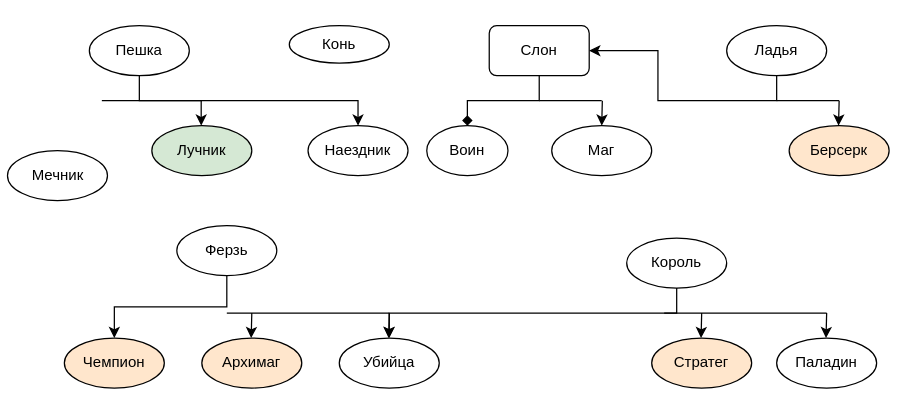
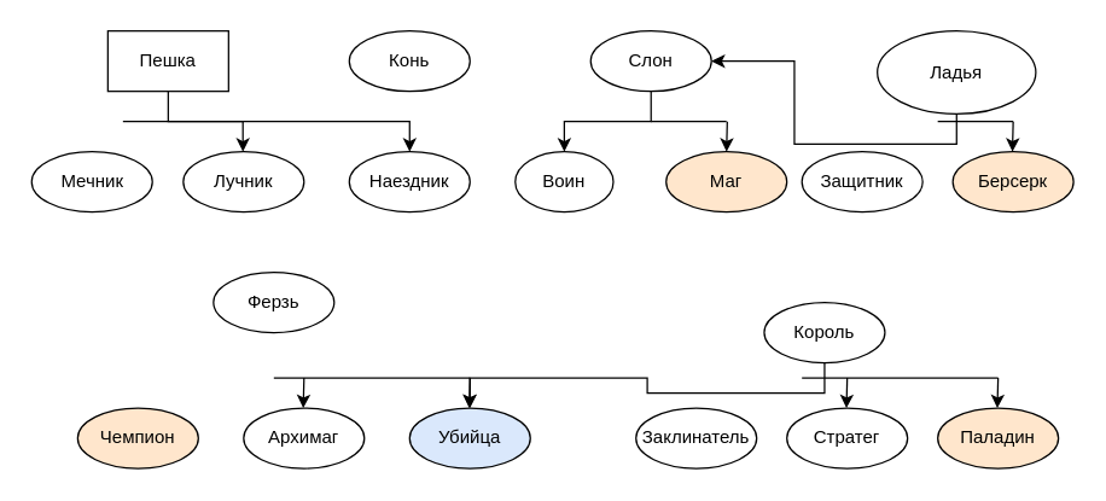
  <mxCell id="0" />
  <mxCell id="1" parent="0" />
- <mxCell id="2" style="edgeStyle=orthogonalEdgeStyle;rounded=0;orthogonalLoop=1;jettySize=auto;html=1;exitX=0.5;exitY=1;exitDx=0;exitDy=0;entryX=0.5;entryY=0;entryDx=0;entryDy=0;endArrow=diamond;" parent="1" source="3" target="18" edge="1"><mxGeometry relative="1" as="geometry" /></mxCell>
- <mxCell id="3" value="Слон" style="whiteSpace=wrap;html=1;rounded=1;" parent="1" vertex="1"><mxGeometry x="391" y="20" width="80" height="40" as="geometry" /></mxCell>
- <mxCell id="4" value="Конь" style="ellipse;whiteSpace=wrap;html=1;" parent="1" vertex="1"><mxGeometry x="231" y="20" width="80" height="30" as="geometry" /></mxCell>
+ <mxCell id="2" style="edgeStyle=orthogonalEdgeStyle;rounded=0;orthogonalLoop=1;jettySize=auto;html=1;exitX=0.5;exitY=1;exitDx=0;exitDy=0;entryX=0.5;entryY=0;entryDx=0;entryDy=0;" parent="1" source="3" target="18" edge="1"><mxGeometry relative="1" as="geometry" /></mxCell>
+ <mxCell id="3" value="Слон" style="ellipse;whiteSpace=wrap;html=1;" parent="1" vertex="1"><mxGeometry x="391" y="20" width="80" height="40" as="geometry" /></mxCell>
+ <mxCell id="4" value="Конь" style="ellipse;whiteSpace=wrap;html=1;" parent="1" vertex="1"><mxGeometry x="231" y="20" width="80" height="40" as="geometry" /></mxCell>
  <mxCell id="5" style="edgeStyle=orthogonalEdgeStyle;rounded=0;orthogonalLoop=1;jettySize=auto;html=1;exitX=0.5;exitY=1;exitDx=0;exitDy=0;" parent="1" source="6" target="16" edge="1"><mxGeometry relative="1" as="geometry" /></mxCell>
- <mxCell id="6" value="Пешка" style="ellipse;whiteSpace=wrap;html=1;" parent="1" vertex="1"><mxGeometry x="71" y="20" width="80" height="40" as="geometry" /></mxCell>
+ <mxCell id="6" value="Пешка" style="whiteSpace=wrap;html=1;rounded=0;" parent="1" vertex="1"><mxGeometry x="71" y="20" width="80" height="40" as="geometry" /></mxCell>
  <mxCell id="7" style="edgeStyle=orthogonalEdgeStyle;rounded=0;orthogonalLoop=1;jettySize=auto;html=1;exitX=0.5;exitY=1;exitDx=0;exitDy=0;" parent="1" source="8" target="3" edge="1"><mxGeometry relative="1" as="geometry" /></mxCell>
- <mxCell id="8" value="Ладья" style="ellipse;whiteSpace=wrap;html=1;" parent="1" vertex="1"><mxGeometry x="581" y="20" width="80" height="40" as="geometry" /></mxCell>
+ <mxCell id="8" value="Ладья" style="ellipse;whiteSpace=wrap;html=1;" parent="1" vertex="1"><mxGeometry x="581" y="20" width="105" height="55" as="geometry" /></mxCell>
  <mxCell id="9" style="edgeStyle=orthogonalEdgeStyle;rounded=0;orthogonalLoop=1;jettySize=auto;html=1;exitX=0.5;exitY=1;exitDx=0;exitDy=0;" parent="1" source="10" target="28" edge="1"><mxGeometry relative="1" as="geometry" /></mxCell>
- <mxCell id="10" value="Король" style="ellipse;whiteSpace=wrap;html=1;" parent="1" vertex="1"><mxGeometry x="501" y="190" width="80" height="40" as="geometry" /></mxCell>
- <mxCell id="11" style="edgeStyle=orthogonalEdgeStyle;rounded=0;orthogonalLoop=1;jettySize=auto;html=1;exitX=0.5;exitY=1;exitDx=0;exitDy=0;entryX=0.5;entryY=0;entryDx=0;entryDy=0;" parent="1" source="12" target="26" edge="1"><mxGeometry relative="1" as="geometry" /></mxCell>
+ <mxCell id="10" value="Король" style="ellipse;whiteSpace=wrap;html=1;" parent="1" vertex="1"><mxGeometry x="506" y="200" width="80" height="40" as="geometry" /></mxCell>
  <mxCell id="12" value="Ферзь" style="ellipse;whiteSpace=wrap;html=1;" parent="1" vertex="1"><mxGeometry x="141" y="180" width="80" height="40" as="geometry" /></mxCell>
- <mxCell id="13" value="Лучник" style="ellipse;whiteSpace=wrap;html=1;fillColor=#d5e8d4;" parent="1" vertex="1"><mxGeometry x="121" y="100" width="80" height="40" as="geometry" /></mxCell>
- <mxCell id="14" value="Мечник" style="ellipse;whiteSpace=wrap;html=1;" parent="1" vertex="1"><mxGeometry x="5.5" y="120" width="80" height="40" as="geometry" /></mxCell>
+ <mxCell id="13" value="Лучник" style="ellipse;whiteSpace=wrap;html=1;" parent="1" vertex="1"><mxGeometry x="121" y="100" width="80" height="40" as="geometry" /></mxCell>
+ <mxCell id="14" value="Мечник" style="ellipse;whiteSpace=wrap;html=1;" parent="1" vertex="1"><mxGeometry x="20.5" y="100" width="80" height="40" as="geometry" /></mxCell>
  <mxCell id="15" value="" style="endArrow=classic;html=1;" parent="1" edge="1"><mxGeometry width="50" height="50" relative="1" as="geometry"><mxPoint x="160.5" y="80" as="sourcePoint" /><mxPoint x="160.5" y="100" as="targetPoint" /></mxGeometry></mxCell>
- <mxCell id="16" value="Наездник" style="ellipse;whiteSpace=wrap;html=1;" parent="1" vertex="1"><mxGeometry x="246" y="100" width="80" height="40" as="geometry" /></mxCell>
+ <mxCell id="16" value="Наездник" style="ellipse;whiteSpace=wrap;html=1;" parent="1" vertex="1"><mxGeometry x="231" y="100" width="80" height="40" as="geometry" /></mxCell>
  <mxCell id="17" value="" style="endArrow=none;html=1;" parent="1" edge="1"><mxGeometry width="50" height="50" relative="1" as="geometry"><mxPoint x="161" y="80" as="sourcePoint" /><mxPoint x="81" y="80" as="targetPoint" /></mxGeometry></mxCell>
  <mxCell id="18" value="Воин" style="ellipse;whiteSpace=wrap;html=1;" parent="1" vertex="1"><mxGeometry x="341" y="100" width="65" height="40" as="geometry" /></mxCell>
- <mxCell id="19" value="Маг" style="ellipse;whiteSpace=wrap;html=1;" parent="1" vertex="1"><mxGeometry x="441" y="100" width="80" height="40" as="geometry" /></mxCell>
+ <mxCell id="19" value="Маг" style="ellipse;whiteSpace=wrap;html=1;fillColor=#ffe6cc;" parent="1" vertex="1"><mxGeometry x="441" y="100" width="80" height="40" as="geometry" /></mxCell>
  <mxCell id="20" value="" style="endArrow=classic;html=1;" parent="1" edge="1"><mxGeometry width="50" height="50" relative="1" as="geometry"><mxPoint x="481.5" y="80" as="sourcePoint" /><mxPoint x="481" y="100" as="targetPoint" /></mxGeometry></mxCell>
  <mxCell id="21" value="" style="endArrow=none;html=1;" parent="1" edge="1"><mxGeometry width="50" height="50" relative="1" as="geometry"><mxPoint x="481" y="80" as="sourcePoint" /><mxPoint x="431" y="80" as="targetPoint" /></mxGeometry></mxCell>
+ <mxCell id="22" value="Защитник" style="ellipse;whiteSpace=wrap;html=1;" parent="1" vertex="1"><mxGeometry x="531" y="100" width="80" height="40" as="geometry" /></mxCell>
  <mxCell id="23" value="Берсерк" style="ellipse;whiteSpace=wrap;html=1;fillColor=#ffe6cc;" parent="1" vertex="1"><mxGeometry x="631" y="100" width="80" height="40" as="geometry" /></mxCell>
  <mxCell id="24" value="" style="endArrow=none;html=1;" parent="1" edge="1"><mxGeometry width="50" height="50" relative="1" as="geometry"><mxPoint x="671" y="80" as="sourcePoint" /><mxPoint x="621" y="80" as="targetPoint" /></mxGeometry></mxCell>
  <mxCell id="25" value="" style="endArrow=classic;html=1;" parent="1" edge="1"><mxGeometry width="50" height="50" relative="1" as="geometry"><mxPoint x="671" y="80" as="sourcePoint" /><mxPoint x="670.5" y="100" as="targetPoint" /></mxGeometry></mxCell>
  <mxCell id="26" value="Чемпион" style="ellipse;whiteSpace=wrap;html=1;fillColor=#ffe6cc;" parent="1" vertex="1"><mxGeometry x="51" y="270" width="80" height="40" as="geometry" /></mxCell>
- <mxCell id="27" value="Архимаг" style="ellipse;whiteSpace=wrap;html=1;fillColor=#ffe6cc;" parent="1" vertex="1"><mxGeometry x="161" y="270" width="80" height="40" as="geometry" /></mxCell>
- <mxCell id="28" value="Убийца" style="ellipse;whiteSpace=wrap;html=1;" parent="1" vertex="1"><mxGeometry x="271" y="270" width="80" height="40" as="geometry" /></mxCell>
- <mxCell id="30" value="Стратег" style="ellipse;whiteSpace=wrap;html=1;fillColor=#ffe6cc;" parent="1" vertex="1"><mxGeometry x="521" y="270" width="80" height="40" as="geometry" /></mxCell>
- <mxCell id="31" value="Паладин&lt;br&gt;" style="ellipse;whiteSpace=wrap;html=1;" parent="1" vertex="1"><mxGeometry x="621" y="270" width="80" height="40" as="geometry" /></mxCell>
+ <mxCell id="27" value="Архимаг" style="ellipse;whiteSpace=wrap;html=1;" parent="1" vertex="1"><mxGeometry x="161" y="270" width="80" height="40" as="geometry" /></mxCell>
+ <mxCell id="28" value="Убийца" style="ellipse;whiteSpace=wrap;html=1;fillColor=#dae8fc;" parent="1" vertex="1"><mxGeometry x="271" y="270" width="80" height="40" as="geometry" /></mxCell>
+ <mxCell id="29" value="Заклинатель" style="ellipse;whiteSpace=wrap;html=1;" parent="1" vertex="1"><mxGeometry x="421" y="270" width="80" height="40" as="geometry" /></mxCell>
+ <mxCell id="30" value="Стратег" style="ellipse;whiteSpace=wrap;html=1;" parent="1" vertex="1"><mxGeometry x="521" y="270" width="80" height="40" as="geometry" /></mxCell>
+ <mxCell id="31" value="Паладин&lt;br&gt;" style="ellipse;whiteSpace=wrap;html=1;fillColor=#ffe6cc;" parent="1" vertex="1"><mxGeometry x="621" y="270" width="80" height="40" as="geometry" /></mxCell>
  <mxCell id="32" value="" style="endArrow=none;html=1;" parent="1" edge="1"><mxGeometry width="50" height="50" relative="1" as="geometry"><mxPoint x="311" y="250" as="sourcePoint" /><mxPoint x="181" y="250" as="targetPoint" /></mxGeometry></mxCell>
  <mxCell id="33" value="" style="endArrow=classic;html=1;" parent="1" edge="1"><mxGeometry width="50" height="50" relative="1" as="geometry"><mxPoint x="201" y="250" as="sourcePoint" /><mxPoint x="200.5" y="270" as="targetPoint" /></mxGeometry></mxCell>
  <mxCell id="34" value="" style="endArrow=classic;html=1;" parent="1" edge="1"><mxGeometry width="50" height="50" relative="1" as="geometry"><mxPoint x="311" y="250" as="sourcePoint" /><mxPoint x="310.5" y="270" as="targetPoint" /></mxGeometry></mxCell>
  <mxCell id="35" value="" style="endArrow=classic;html=1;" parent="1" edge="1"><mxGeometry width="50" height="50" relative="1" as="geometry"><mxPoint x="561" y="250" as="sourcePoint" /><mxPoint x="560.5" y="270" as="targetPoint" /></mxGeometry></mxCell>
  <mxCell id="36" value="" style="endArrow=classic;html=1;" parent="1" edge="1"><mxGeometry width="50" height="50" relative="1" as="geometry"><mxPoint x="661" y="250" as="sourcePoint" /><mxPoint x="660.5" y="270" as="targetPoint" /></mxGeometry></mxCell>
  <mxCell id="37" value="" style="endArrow=none;html=1;" parent="1" edge="1"><mxGeometry width="50" height="50" relative="1" as="geometry"><mxPoint x="661" y="250" as="sourcePoint" /><mxPoint x="531" y="250" as="targetPoint" /></mxGeometry></mxCell>
